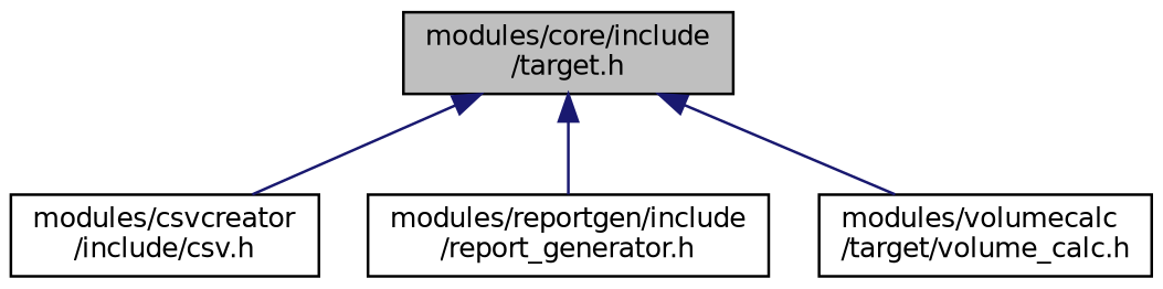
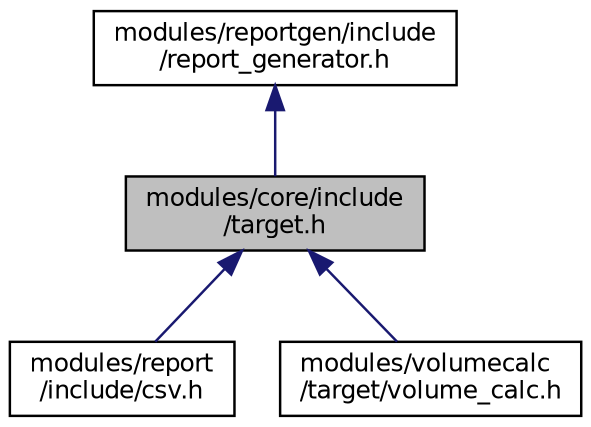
  digraph {
    node [color=black fillcolor=white fontname=Helvetica fontsize=10 shape=record style=filled]
    edge [color=midnightblue dir=back fontname=Helvetica fontsize=10 labelfontname=Helvetica labelfontsize=10 style=solid]
    n1 [fillcolor=grey75 fontcolor=black height=0.2 label="modules/core/include\l/target.h" width=0.4]
-   n2 [height=0.2 label="modules/csvcreator\l/include/csv.h" width=0.4]
+   n2 [height=0.2 label="modules/report\l/include/csv.h" width=0.4]
    n3 [height=0.2 label="modules/reportgen/include\l/report_generator.h" width=0.4]
    n4 [height=0.2 label="modules/volumecalc\l/target/volume_calc.h" width=0.4]
    n1 -> n2
-   n1 -> n3
+   n3 -> n1
    n1 -> n4
  }
